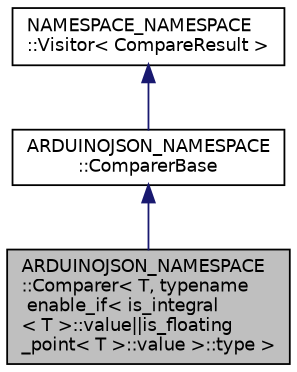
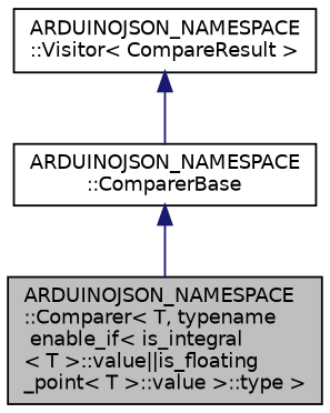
  digraph {
    node [color=black fillcolor=white fontname=Helvetica fontsize=10 shape=record style=filled]
    edge [color=midnightblue dir=back fontname=Helvetica fontsize=10 labelfontname=Helvetica labelfontsize=10 style=solid]
    n1 [fillcolor=grey75 fontcolor=black height=0.2 label="ARDUINOJSON_NAMESPACE\l::Comparer\< T, typename\l enable_if\< is_integral\l\< T \>::value\|\|is_floating\l_point\< T \>::value \>::type \>" width=0.4]
    n2 [height=0.2 label="ARDUINOJSON_NAMESPACE\l::ComparerBase" width=0.4]
-   n3 [height=0.2 label="NAMESPACE_NAMESPACE\l::Visitor\< CompareResult \>" width=0.4]
+   n3 [height=0.2 label="ARDUINOJSON_NAMESPACE\l::Visitor\< CompareResult \>" width=0.4]
    n2 -> n1
    n3 -> n2
  }
